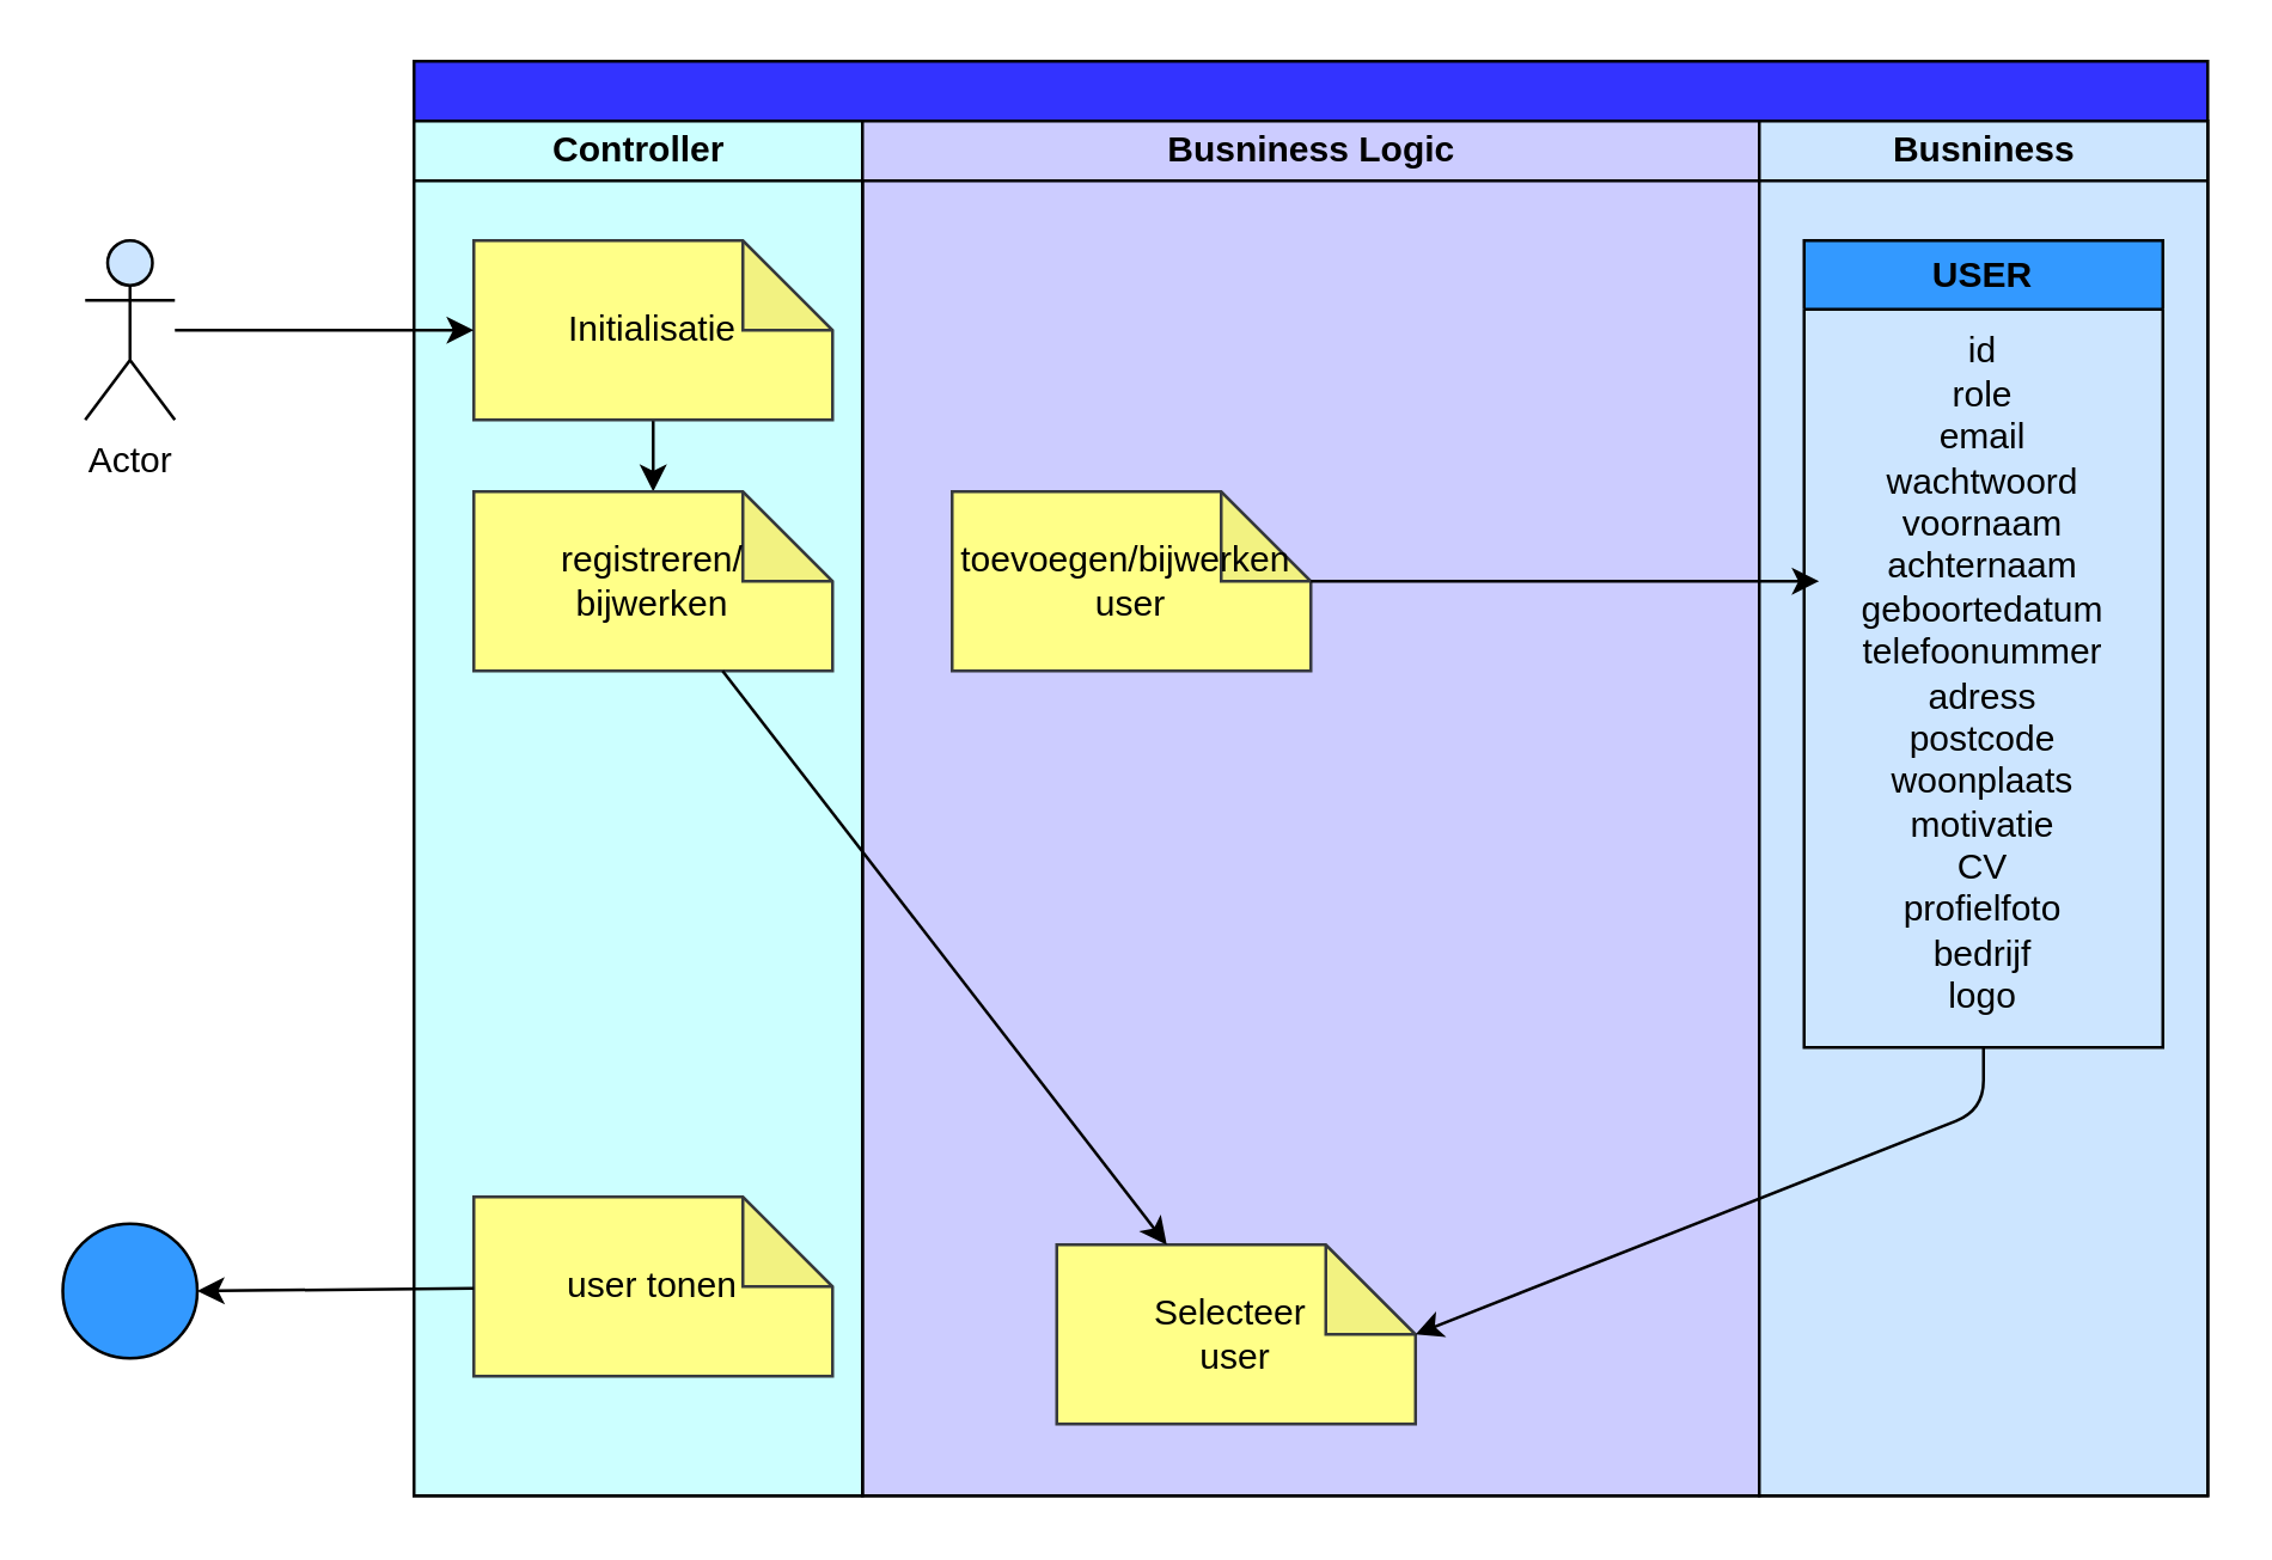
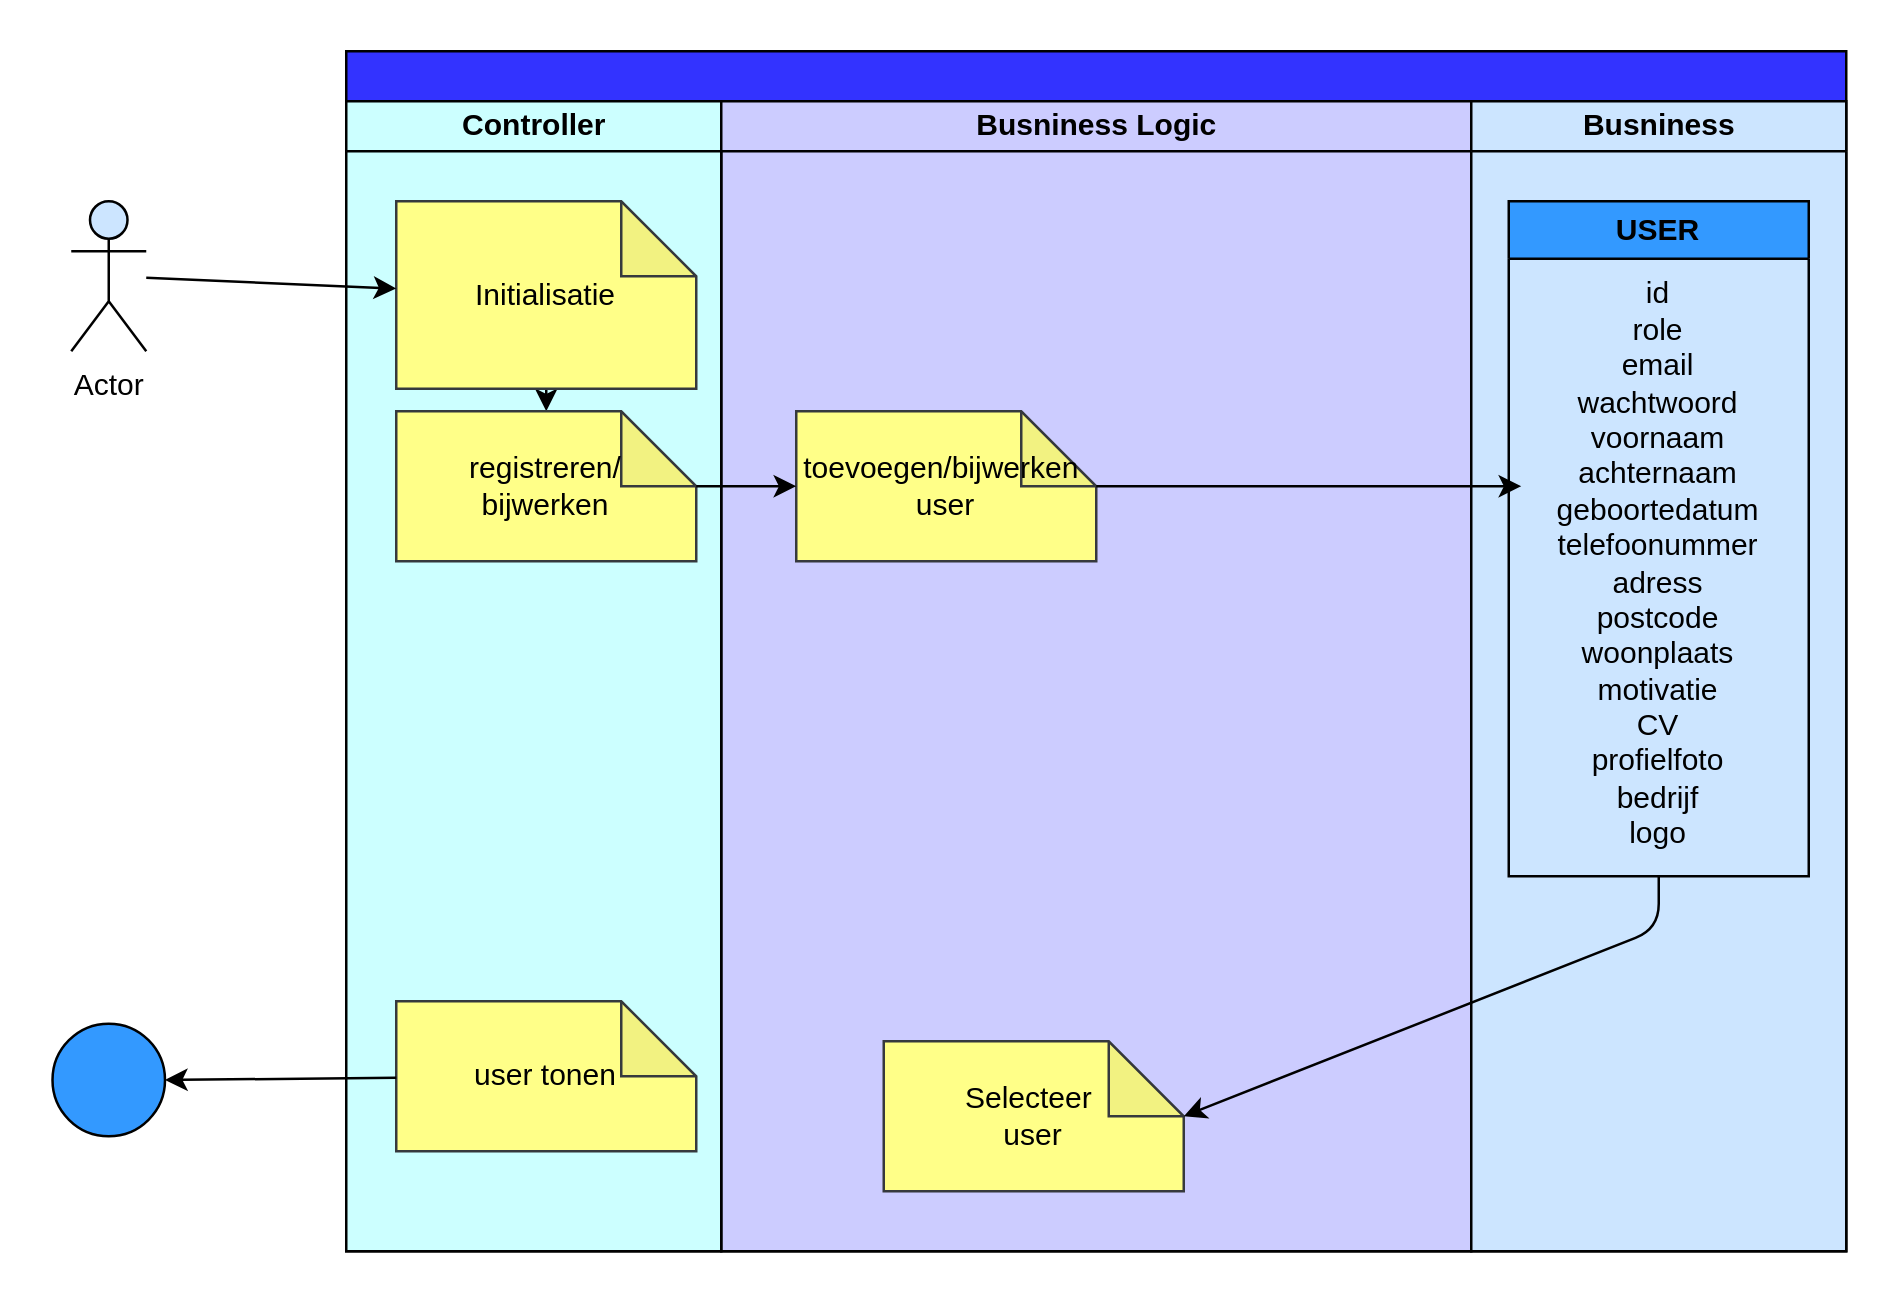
  <mxCell id="0" />
  <mxCell id="1" parent="0" />
  <mxCell id="2" value="" style="swimlane;childLayout=stackLayout;resizeParent=1;resizeParentMax=0;startSize=20;html=1;fillColor=#3333FF;strokeColor=#000000;fontColor=#000000;swimlaneFillColor=#CCCCFF;" parent="1" vertex="1"><mxGeometry x="138" y="20" width="600" height="480" as="geometry" /></mxCell>
  <mxCell id="3" value="&lt;font color=&quot;#000000&quot;&gt;Controller&lt;/font&gt;" style="swimlane;startSize=20;html=1;fillColor=#CCFFFF;labelBackgroundColor=none;swimlaneFillColor=#CCFFFF;strokeColor=#000000;" parent="2" vertex="1"><mxGeometry y="20" width="150" height="460" as="geometry" /></mxCell>
  <mxCell id="4" style="edgeStyle=none;html=1;exitX=0.5;exitY=1;exitDx=0;exitDy=0;exitPerimeter=0;entryX=0.5;entryY=0;entryDx=0;entryDy=0;entryPerimeter=0;strokeColor=#000000;" parent="3" source="5" target="7" edge="1"><mxGeometry relative="1" as="geometry" /></mxCell>
- <mxCell id="5" value="&lt;font color=&quot;#000000&quot;&gt;Initialisatie&lt;/font&gt;" style="shape=note;whiteSpace=wrap;html=1;backgroundOutline=1;darkOpacity=0.05;labelBackgroundColor=none;strokeColor=#36393d;fillColor=#ffff88;" parent="3" vertex="1"><mxGeometry x="20" y="40" width="120" height="60" as="geometry" /></mxCell>
+ <mxCell id="5" value="&lt;font color=&quot;#000000&quot;&gt;Initialisatie&lt;/font&gt;" style="shape=note;whiteSpace=wrap;html=1;backgroundOutline=1;darkOpacity=0.05;labelBackgroundColor=none;strokeColor=#36393d;fillColor=#ffff88;" parent="3" vertex="1"><mxGeometry x="20" y="40" width="120" height="75" as="geometry" /></mxCell>
  <mxCell id="6" value="&lt;font color=&quot;#000000&quot;&gt;user tonen&lt;br&gt;&lt;/font&gt;" style="shape=note;whiteSpace=wrap;html=1;backgroundOutline=1;darkOpacity=0.05;labelBackgroundColor=none;strokeColor=#36393d;fillColor=#ffff88;" parent="3" vertex="1"><mxGeometry x="20" y="360" width="120" height="60" as="geometry" /></mxCell>
  <mxCell id="7" value="&lt;font color=&quot;#000000&quot;&gt;registreren/&lt;br&gt;bijwerken&lt;br&gt;&lt;/font&gt;" style="shape=note;whiteSpace=wrap;html=1;backgroundOutline=1;darkOpacity=0.05;labelBackgroundColor=none;strokeColor=#36393d;fillColor=#ffff88;" parent="3" vertex="1"><mxGeometry x="20" y="124" width="120" height="60" as="geometry" /></mxCell>
  <mxCell id="8" value="&lt;font color=&quot;#000000&quot;&gt;Busniness Logic&lt;/font&gt;" style="swimlane;startSize=20;html=1;fillColor=#CCCCFF;strokeColor=#000000;" parent="2" vertex="1"><mxGeometry x="150" y="20" width="300" height="460" as="geometry" /></mxCell>
  <mxCell id="9" value="&lt;font color=&quot;#000000&quot;&gt;toevoegen/bijwerken&amp;nbsp;&lt;br&gt;user&lt;br&gt;&lt;/font&gt;" style="shape=note;whiteSpace=wrap;html=1;backgroundOutline=1;darkOpacity=0.05;labelBackgroundColor=none;strokeColor=#36393d;fillColor=#ffff88;" parent="8" vertex="1"><mxGeometry x="30" y="124" width="120" height="60" as="geometry" /></mxCell>
  <mxCell id="10" value="&lt;font color=&quot;#000000&quot;&gt;Selecteer&amp;nbsp;&lt;br&gt;user&lt;br&gt;&lt;/font&gt;" style="shape=note;whiteSpace=wrap;html=1;backgroundOutline=1;darkOpacity=0.05;labelBackgroundColor=none;strokeColor=#36393d;fillColor=#ffff88;" parent="8" vertex="1"><mxGeometry x="65" y="376" width="120" height="60" as="geometry" /></mxCell>
  <mxCell id="11" value="&lt;font color=&quot;#000000&quot;&gt;Busniness&lt;/font&gt;" style="swimlane;startSize=20;html=1;strokeColor=#000000;swimlaneFillColor=#CCE5FF;fillColor=#CCE5FF;" parent="2" vertex="1"><mxGeometry x="450" y="20" width="150" height="460" as="geometry" /></mxCell>
  <mxCell id="12" value="USER" style="swimlane;whiteSpace=wrap;html=1;labelBackgroundColor=none;strokeColor=#000000;fontColor=#000000;fillColor=#3399FF;startSize=23;" parent="11" vertex="1"><mxGeometry x="15" y="40" width="120" height="270" as="geometry" /></mxCell>
  <mxCell id="13" value="id&lt;br&gt;role&lt;br&gt;email&lt;br&gt;wachtwoord&lt;br&gt;voornaam&lt;br&gt;achternaam&lt;br&gt;geboortedatum&lt;br&gt;telefoonummer&lt;br&gt;adress&lt;br&gt;postcode&lt;br&gt;woonplaats&lt;br&gt;motivatie&lt;br&gt;CV&lt;br&gt;profielfoto&lt;br&gt;bedrijf&lt;br&gt;logo" style="text;html=1;strokeColor=none;fillColor=none;align=center;verticalAlign=middle;whiteSpace=wrap;rounded=0;labelBackgroundColor=none;fontColor=#000000;" parent="12" vertex="1"><mxGeometry x="30" y="20" width="60" height="250" as="geometry" /></mxCell>
- <mxCell id="14" value="" style="edgeStyle=none;html=1;strokeColor=#000000;" parent="2" source="7" target="10" edge="1"><mxGeometry relative="1" as="geometry" /></mxCell>
+ <mxCell id="14" value="" style="edgeStyle=none;html=1;strokeColor=#000000;" parent="2" source="7" target="9" edge="1"><mxGeometry relative="1" as="geometry" /></mxCell>
  <mxCell id="15" style="edgeStyle=none;html=1;strokeColor=#000000;" parent="2" source="9" edge="1"><mxGeometry relative="1" as="geometry"><mxPoint x="470.0" y="174" as="targetPoint" /></mxGeometry></mxCell>
  <mxCell id="16" style="edgeStyle=none;html=1;entryX=0;entryY=0;entryDx=120.0;entryDy=30;entryPerimeter=0;strokeColor=#000000;" parent="2" source="12" target="10" edge="1"><mxGeometry relative="1" as="geometry"><Array as="points"><mxPoint x="525.0" y="351" /></Array></mxGeometry></mxCell>
  <mxCell id="17" style="edgeStyle=none;html=1;strokeColor=#000000;" parent="1" source="18" target="5" edge="1"><mxGeometry relative="1" as="geometry" /></mxCell>
  <mxCell id="18" value="Actor" style="shape=umlActor;verticalLabelPosition=bottom;verticalAlign=top;html=1;outlineConnect=0;labelBackgroundColor=none;strokeColor=#000000;fontColor=#000000;fillColor=#CCE5FF;" parent="1" vertex="1"><mxGeometry x="28" y="80" width="30" height="60" as="geometry" /></mxCell>
  <mxCell id="19" value="" style="ellipse;whiteSpace=wrap;html=1;aspect=fixed;labelBackgroundColor=none;strokeColor=#000000;fontColor=#000000;fillColor=#3399FF;" parent="1" vertex="1"><mxGeometry x="20.5" y="409" width="45" height="45" as="geometry" /></mxCell>
  <mxCell id="20" style="edgeStyle=none;html=1;entryX=1;entryY=0.5;entryDx=0;entryDy=0;strokeColor=#000000;" parent="1" source="6" target="19" edge="1"><mxGeometry relative="1" as="geometry" /></mxCell>
